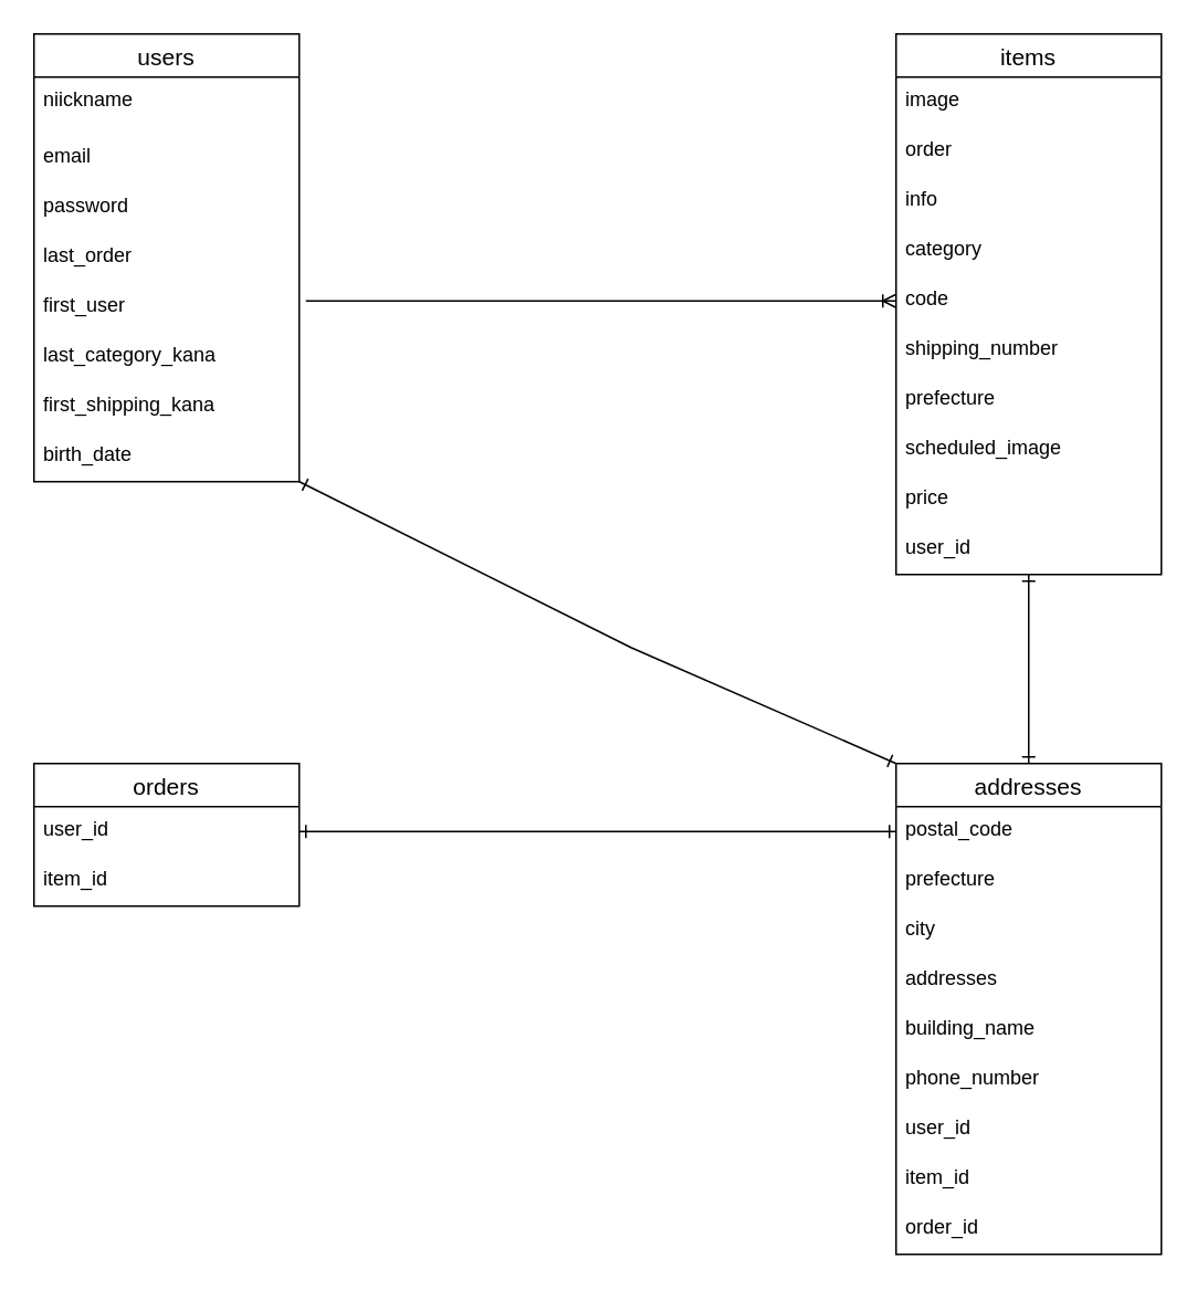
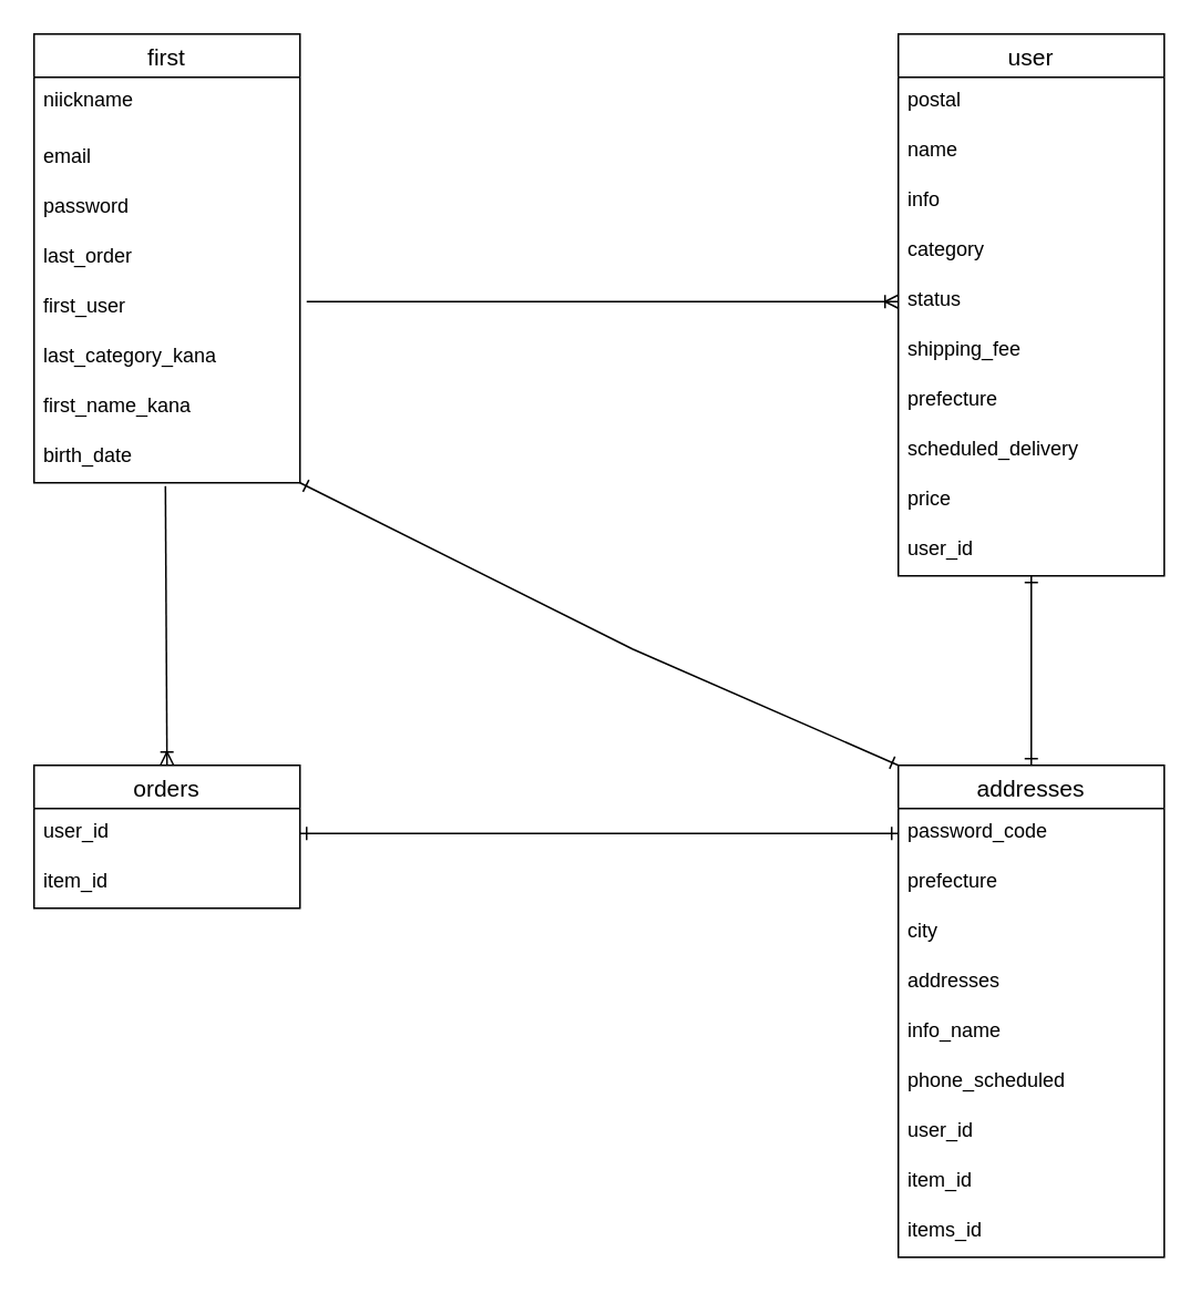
  <mxCell id="0" />
  <mxCell id="1" parent="0" />
- <mxCell id="2" value="users" style="swimlane;fontStyle=0;childLayout=stackLayout;horizontal=1;startSize=26;horizontalStack=0;resizeParent=1;resizeParentMax=0;resizeLast=0;collapsible=1;marginBottom=0;align=center;fontSize=14;" parent="1" vertex="1"><mxGeometry x="20" y="20" width="160" height="270" as="geometry" /></mxCell>
+ <mxCell id="2" value="first" style="swimlane;fontStyle=0;childLayout=stackLayout;horizontal=1;startSize=26;horizontalStack=0;resizeParent=1;resizeParentMax=0;resizeLast=0;collapsible=1;marginBottom=0;align=center;fontSize=14;" parent="1" vertex="1"><mxGeometry x="20" y="20" width="160" height="270" as="geometry" /></mxCell>
  <mxCell id="3" value="niickname&#10;" style="text;strokeColor=none;fillColor=none;spacingLeft=4;spacingRight=4;overflow=hidden;rotatable=0;points=[[0,0.5],[1,0.5]];portConstraint=eastwest;fontSize=12;" parent="2" vertex="1"><mxGeometry y="26" width="160" height="34" as="geometry" /></mxCell>
  <mxCell id="4" value="email" style="text;strokeColor=none;fillColor=none;spacingLeft=4;spacingRight=4;overflow=hidden;rotatable=0;points=[[0,0.5],[1,0.5]];portConstraint=eastwest;fontSize=12;" parent="2" vertex="1"><mxGeometry y="60" width="160" height="30" as="geometry" /></mxCell>
  <mxCell id="5" value="password" style="text;strokeColor=none;fillColor=none;spacingLeft=4;spacingRight=4;overflow=hidden;rotatable=0;points=[[0,0.5],[1,0.5]];portConstraint=eastwest;fontSize=12;" parent="2" vertex="1"><mxGeometry y="90" width="160" height="30" as="geometry" /></mxCell>
  <mxCell id="6" value="last_order" style="text;strokeColor=none;fillColor=none;spacingLeft=4;spacingRight=4;overflow=hidden;rotatable=0;points=[[0,0.5],[1,0.5]];portConstraint=eastwest;fontSize=12;" parent="2" vertex="1"><mxGeometry y="120" width="160" height="30" as="geometry" /></mxCell>
  <mxCell id="7" value="first_user" style="text;strokeColor=none;fillColor=none;spacingLeft=4;spacingRight=4;overflow=hidden;rotatable=0;points=[[0,0.5],[1,0.5]];portConstraint=eastwest;fontSize=12;" parent="2" vertex="1"><mxGeometry y="150" width="160" height="30" as="geometry" /></mxCell>
  <mxCell id="8" value="last_category_kana" style="text;strokeColor=none;fillColor=none;spacingLeft=4;spacingRight=4;overflow=hidden;rotatable=0;points=[[0,0.5],[1,0.5]];portConstraint=eastwest;fontSize=12;" parent="2" vertex="1"><mxGeometry y="180" width="160" height="30" as="geometry" /></mxCell>
- <mxCell id="9" value="first_shipping_kana" style="text;strokeColor=none;fillColor=none;spacingLeft=4;spacingRight=4;overflow=hidden;rotatable=0;points=[[0,0.5],[1,0.5]];portConstraint=eastwest;fontSize=12;" parent="2" vertex="1"><mxGeometry y="210" width="160" height="30" as="geometry" /></mxCell>
+ <mxCell id="9" value="first_name_kana" style="text;strokeColor=none;fillColor=none;spacingLeft=4;spacingRight=4;overflow=hidden;rotatable=0;points=[[0,0.5],[1,0.5]];portConstraint=eastwest;fontSize=12;" parent="2" vertex="1"><mxGeometry y="210" width="160" height="30" as="geometry" /></mxCell>
  <mxCell id="10" value="birth_date" style="text;strokeColor=none;fillColor=none;spacingLeft=4;spacingRight=4;overflow=hidden;rotatable=0;points=[[0,0.5],[1,0.5]];portConstraint=eastwest;fontSize=12;" parent="2" vertex="1"><mxGeometry y="240" width="160" height="30" as="geometry" /></mxCell>
- <mxCell id="11" value="items" style="swimlane;fontStyle=0;childLayout=stackLayout;horizontal=1;startSize=26;horizontalStack=0;resizeParent=1;resizeParentMax=0;resizeLast=0;collapsible=1;marginBottom=0;align=center;fontSize=14;" parent="1" vertex="1"><mxGeometry x="540" y="20" width="160" height="326" as="geometry" /></mxCell>
- <mxCell id="12" value="image" style="text;strokeColor=none;fillColor=none;spacingLeft=4;spacingRight=4;overflow=hidden;rotatable=0;points=[[0,0.5],[1,0.5]];portConstraint=eastwest;fontSize=12;" parent="11" vertex="1"><mxGeometry y="26" width="160" height="30" as="geometry" /></mxCell>
- <mxCell id="13" value="order" style="text;strokeColor=none;fillColor=none;spacingLeft=4;spacingRight=4;overflow=hidden;rotatable=0;points=[[0,0.5],[1,0.5]];portConstraint=eastwest;fontSize=12;" parent="11" vertex="1"><mxGeometry y="56" width="160" height="30" as="geometry" /></mxCell>
+ <mxCell id="11" value="user" style="swimlane;fontStyle=0;childLayout=stackLayout;horizontal=1;startSize=26;horizontalStack=0;resizeParent=1;resizeParentMax=0;resizeLast=0;collapsible=1;marginBottom=0;align=center;fontSize=14;" parent="1" vertex="1"><mxGeometry x="540" y="20" width="160" height="326" as="geometry" /></mxCell>
+ <mxCell id="12" value="postal" style="text;strokeColor=none;fillColor=none;spacingLeft=4;spacingRight=4;overflow=hidden;rotatable=0;points=[[0,0.5],[1,0.5]];portConstraint=eastwest;fontSize=12;" parent="11" vertex="1"><mxGeometry y="26" width="160" height="30" as="geometry" /></mxCell>
+ <mxCell id="13" value="name" style="text;strokeColor=none;fillColor=none;spacingLeft=4;spacingRight=4;overflow=hidden;rotatable=0;points=[[0,0.5],[1,0.5]];portConstraint=eastwest;fontSize=12;" parent="11" vertex="1"><mxGeometry y="56" width="160" height="30" as="geometry" /></mxCell>
  <mxCell id="14" value="info" style="text;strokeColor=none;fillColor=none;spacingLeft=4;spacingRight=4;overflow=hidden;rotatable=0;points=[[0,0.5],[1,0.5]];portConstraint=eastwest;fontSize=12;" parent="11" vertex="1"><mxGeometry y="86" width="160" height="30" as="geometry" /></mxCell>
  <mxCell id="15" value="category" style="text;strokeColor=none;fillColor=none;spacingLeft=4;spacingRight=4;overflow=hidden;rotatable=0;points=[[0,0.5],[1,0.5]];portConstraint=eastwest;fontSize=12;" parent="11" vertex="1"><mxGeometry y="116" width="160" height="30" as="geometry" /></mxCell>
- <mxCell id="16" value="code" style="text;strokeColor=none;fillColor=none;spacingLeft=4;spacingRight=4;overflow=hidden;rotatable=0;points=[[0,0.5],[1,0.5]];portConstraint=eastwest;fontSize=12;" parent="11" vertex="1"><mxGeometry y="146" width="160" height="30" as="geometry" /></mxCell>
- <mxCell id="17" value="shipping_number" style="text;strokeColor=none;fillColor=none;spacingLeft=4;spacingRight=4;overflow=hidden;rotatable=0;points=[[0,0.5],[1,0.5]];portConstraint=eastwest;fontSize=12;" parent="11" vertex="1"><mxGeometry y="176" width="160" height="30" as="geometry" /></mxCell>
+ <mxCell id="16" value="status" style="text;strokeColor=none;fillColor=none;spacingLeft=4;spacingRight=4;overflow=hidden;rotatable=0;points=[[0,0.5],[1,0.5]];portConstraint=eastwest;fontSize=12;" parent="11" vertex="1"><mxGeometry y="146" width="160" height="30" as="geometry" /></mxCell>
+ <mxCell id="17" value="shipping_fee" style="text;strokeColor=none;fillColor=none;spacingLeft=4;spacingRight=4;overflow=hidden;rotatable=0;points=[[0,0.5],[1,0.5]];portConstraint=eastwest;fontSize=12;" parent="11" vertex="1"><mxGeometry y="176" width="160" height="30" as="geometry" /></mxCell>
  <mxCell id="18" value="prefecture" style="text;strokeColor=none;fillColor=none;spacingLeft=4;spacingRight=4;overflow=hidden;rotatable=0;points=[[0,0.5],[1,0.5]];portConstraint=eastwest;fontSize=12;" parent="11" vertex="1"><mxGeometry y="206" width="160" height="30" as="geometry" /></mxCell>
- <mxCell id="19" value="scheduled_image" style="text;strokeColor=none;fillColor=none;spacingLeft=4;spacingRight=4;overflow=hidden;rotatable=0;points=[[0,0.5],[1,0.5]];portConstraint=eastwest;fontSize=12;" parent="11" vertex="1"><mxGeometry y="236" width="160" height="30" as="geometry" /></mxCell>
+ <mxCell id="19" value="scheduled_delivery" style="text;strokeColor=none;fillColor=none;spacingLeft=4;spacingRight=4;overflow=hidden;rotatable=0;points=[[0,0.5],[1,0.5]];portConstraint=eastwest;fontSize=12;" parent="11" vertex="1"><mxGeometry y="236" width="160" height="30" as="geometry" /></mxCell>
  <mxCell id="20" value="price" style="text;strokeColor=none;fillColor=none;spacingLeft=4;spacingRight=4;overflow=hidden;rotatable=0;points=[[0,0.5],[1,0.5]];portConstraint=eastwest;fontSize=12;" parent="11" vertex="1"><mxGeometry y="266" width="160" height="30" as="geometry" /></mxCell>
  <mxCell id="21" value="user_id" style="text;strokeColor=none;fillColor=none;spacingLeft=4;spacingRight=4;overflow=hidden;rotatable=0;points=[[0,0.5],[1,0.5]];portConstraint=eastwest;fontSize=12;" parent="11" vertex="1"><mxGeometry y="296" width="160" height="30" as="geometry" /></mxCell>
  <mxCell id="22" value="orders" style="swimlane;fontStyle=0;childLayout=stackLayout;horizontal=1;startSize=26;horizontalStack=0;resizeParent=1;resizeParentMax=0;resizeLast=0;collapsible=1;marginBottom=0;align=center;fontSize=14;" parent="1" vertex="1"><mxGeometry x="20" y="460" width="160" height="86" as="geometry" /></mxCell>
  <mxCell id="23" value="user_id" style="text;strokeColor=none;fillColor=none;spacingLeft=4;spacingRight=4;overflow=hidden;rotatable=0;points=[[0,0.5],[1,0.5]];portConstraint=eastwest;fontSize=12;" parent="22" vertex="1"><mxGeometry y="26" width="160" height="30" as="geometry" /></mxCell>
  <mxCell id="24" value="item_id" style="text;strokeColor=none;fillColor=none;spacingLeft=4;spacingRight=4;overflow=hidden;rotatable=0;points=[[0,0.5],[1,0.5]];portConstraint=eastwest;fontSize=12;" parent="22" vertex="1"><mxGeometry y="56" width="160" height="30" as="geometry" /></mxCell>
  <mxCell id="25" value="" style="edgeStyle=entityRelationEdgeStyle;fontSize=12;html=1;endArrow=ERoneToMany;entryX=0;entryY=0.5;entryDx=0;entryDy=0;" parent="1" target="16" edge="1"><mxGeometry width="100" height="100" relative="1" as="geometry"><mxPoint x="184" y="181" as="sourcePoint" /><mxPoint x="530" y="130" as="targetPoint" /></mxGeometry></mxCell>
+ <mxCell id="26" value="" style="fontSize=12;html=1;endArrow=ERoneToMany;rounded=0;entryX=0.5;entryY=0;entryDx=0;entryDy=0;exitX=0.494;exitY=1.067;exitDx=0;exitDy=0;exitPerimeter=0;" parent="1" edge="1" target="22" source="10"><mxGeometry width="100" height="100" relative="1" as="geometry"><mxPoint x="100" y="350" as="sourcePoint" /><mxPoint x="335" y="460" as="targetPoint" /></mxGeometry></mxCell>
  <mxCell id="27" value="addresses" style="swimlane;fontStyle=0;childLayout=stackLayout;horizontal=1;startSize=26;horizontalStack=0;resizeParent=1;resizeParentMax=0;resizeLast=0;collapsible=1;marginBottom=0;align=center;fontSize=14;" vertex="1" parent="1"><mxGeometry x="540" y="460" width="160" height="296" as="geometry" /></mxCell>
- <mxCell id="28" value="postal_code" style="text;strokeColor=none;fillColor=none;spacingLeft=4;spacingRight=4;overflow=hidden;rotatable=0;points=[[0,0.5],[1,0.5]];portConstraint=eastwest;fontSize=12;" parent="27" vertex="1"><mxGeometry y="26" width="160" height="30" as="geometry" /></mxCell>
+ <mxCell id="28" value="password_code" style="text;strokeColor=none;fillColor=none;spacingLeft=4;spacingRight=4;overflow=hidden;rotatable=0;points=[[0,0.5],[1,0.5]];portConstraint=eastwest;fontSize=12;" parent="27" vertex="1"><mxGeometry y="26" width="160" height="30" as="geometry" /></mxCell>
  <mxCell id="29" value="prefecture" style="text;strokeColor=none;fillColor=none;spacingLeft=4;spacingRight=4;overflow=hidden;rotatable=0;points=[[0,0.5],[1,0.5]];portConstraint=eastwest;fontSize=12;" parent="27" vertex="1"><mxGeometry y="56" width="160" height="30" as="geometry" /></mxCell>
  <mxCell id="30" value="city" style="text;strokeColor=none;fillColor=none;spacingLeft=4;spacingRight=4;overflow=hidden;rotatable=0;points=[[0,0.5],[1,0.5]];portConstraint=eastwest;fontSize=12;" parent="27" vertex="1"><mxGeometry y="86" width="160" height="30" as="geometry" /></mxCell>
  <mxCell id="31" value="addresses" style="text;strokeColor=none;fillColor=none;spacingLeft=4;spacingRight=4;overflow=hidden;rotatable=0;points=[[0,0.5],[1,0.5]];portConstraint=eastwest;fontSize=12;" parent="27" vertex="1"><mxGeometry y="116" width="160" height="30" as="geometry" /></mxCell>
- <mxCell id="32" value="building_name" style="text;strokeColor=none;fillColor=none;spacingLeft=4;spacingRight=4;overflow=hidden;rotatable=0;points=[[0,0.5],[1,0.5]];portConstraint=eastwest;fontSize=12;" parent="27" vertex="1"><mxGeometry y="146" width="160" height="30" as="geometry" /></mxCell>
- <mxCell id="33" value="phone_number" style="text;strokeColor=none;fillColor=none;spacingLeft=4;spacingRight=4;overflow=hidden;rotatable=0;points=[[0,0.5],[1,0.5]];portConstraint=eastwest;fontSize=12;" parent="27" vertex="1"><mxGeometry y="176" width="160" height="30" as="geometry" /></mxCell>
+ <mxCell id="32" value="info_name" style="text;strokeColor=none;fillColor=none;spacingLeft=4;spacingRight=4;overflow=hidden;rotatable=0;points=[[0,0.5],[1,0.5]];portConstraint=eastwest;fontSize=12;" parent="27" vertex="1"><mxGeometry y="146" width="160" height="30" as="geometry" /></mxCell>
+ <mxCell id="33" value="phone_scheduled" style="text;strokeColor=none;fillColor=none;spacingLeft=4;spacingRight=4;overflow=hidden;rotatable=0;points=[[0,0.5],[1,0.5]];portConstraint=eastwest;fontSize=12;" parent="27" vertex="1"><mxGeometry y="176" width="160" height="30" as="geometry" /></mxCell>
  <mxCell id="34" value="user_id" style="text;strokeColor=none;fillColor=none;spacingLeft=4;spacingRight=4;overflow=hidden;rotatable=0;points=[[0,0.5],[1,0.5]];portConstraint=eastwest;fontSize=12;" vertex="1" parent="27"><mxGeometry y="206" width="160" height="30" as="geometry" /></mxCell>
  <mxCell id="35" value="item_id" style="text;strokeColor=none;fillColor=none;spacingLeft=4;spacingRight=4;overflow=hidden;rotatable=0;points=[[0,0.5],[1,0.5]];portConstraint=eastwest;fontSize=12;" vertex="1" parent="27"><mxGeometry y="236" width="160" height="30" as="geometry" /></mxCell>
- <mxCell id="36" value="order_id" style="text;strokeColor=none;fillColor=none;spacingLeft=4;spacingRight=4;overflow=hidden;rotatable=0;points=[[0,0.5],[1,0.5]];portConstraint=eastwest;fontSize=12;" vertex="1" parent="27"><mxGeometry y="266" width="160" height="30" as="geometry" /></mxCell>
+ <mxCell id="36" value="items_id" style="text;strokeColor=none;fillColor=none;spacingLeft=4;spacingRight=4;overflow=hidden;rotatable=0;points=[[0,0.5],[1,0.5]];portConstraint=eastwest;fontSize=12;" vertex="1" parent="27"><mxGeometry y="266" width="160" height="30" as="geometry" /></mxCell>
  <mxCell id="37" value="" style="fontSize=12;html=1;endArrow=ERone;startArrow=ERone;rounded=0;endFill=0;startFill=0;entryX=0;entryY=0.5;entryDx=0;entryDy=0;exitX=0.5;exitY=0;exitDx=0;exitDy=0;" edge="1" parent="1" source="27"><mxGeometry width="100" height="100" relative="1" as="geometry"><mxPoint x="450" y="530" as="sourcePoint" /><mxPoint x="620" y="346" as="targetPoint" /><Array as="points"><mxPoint x="620" y="410" /></Array></mxGeometry></mxCell>
  <mxCell id="38" value="" style="fontSize=12;html=1;endArrow=ERone;startArrow=ERone;rounded=0;endFill=0;startFill=0;exitX=1;exitY=0.5;exitDx=0;exitDy=0;entryX=0;entryY=0.5;entryDx=0;entryDy=0;" edge="1" parent="1" source="23" target="28"><mxGeometry width="100" height="100" relative="1" as="geometry"><mxPoint x="190" y="530" as="sourcePoint" /><mxPoint x="520" y="560" as="targetPoint" /><Array as="points" /></mxGeometry></mxCell>
  <mxCell id="39" value="" style="fontSize=12;html=1;endArrow=ERone;startArrow=ERone;rounded=0;endFill=0;startFill=0;exitX=1;exitY=1;exitDx=0;exitDy=0;entryX=0;entryY=0;entryDx=0;entryDy=0;exitPerimeter=0;" edge="1" parent="1" source="10" target="27"><mxGeometry width="100" height="100" relative="1" as="geometry"><mxPoint x="180" y="310" as="sourcePoint" /><mxPoint x="540" y="110" as="targetPoint" /><Array as="points"><mxPoint x="380" y="390" /></Array></mxGeometry></mxCell>
